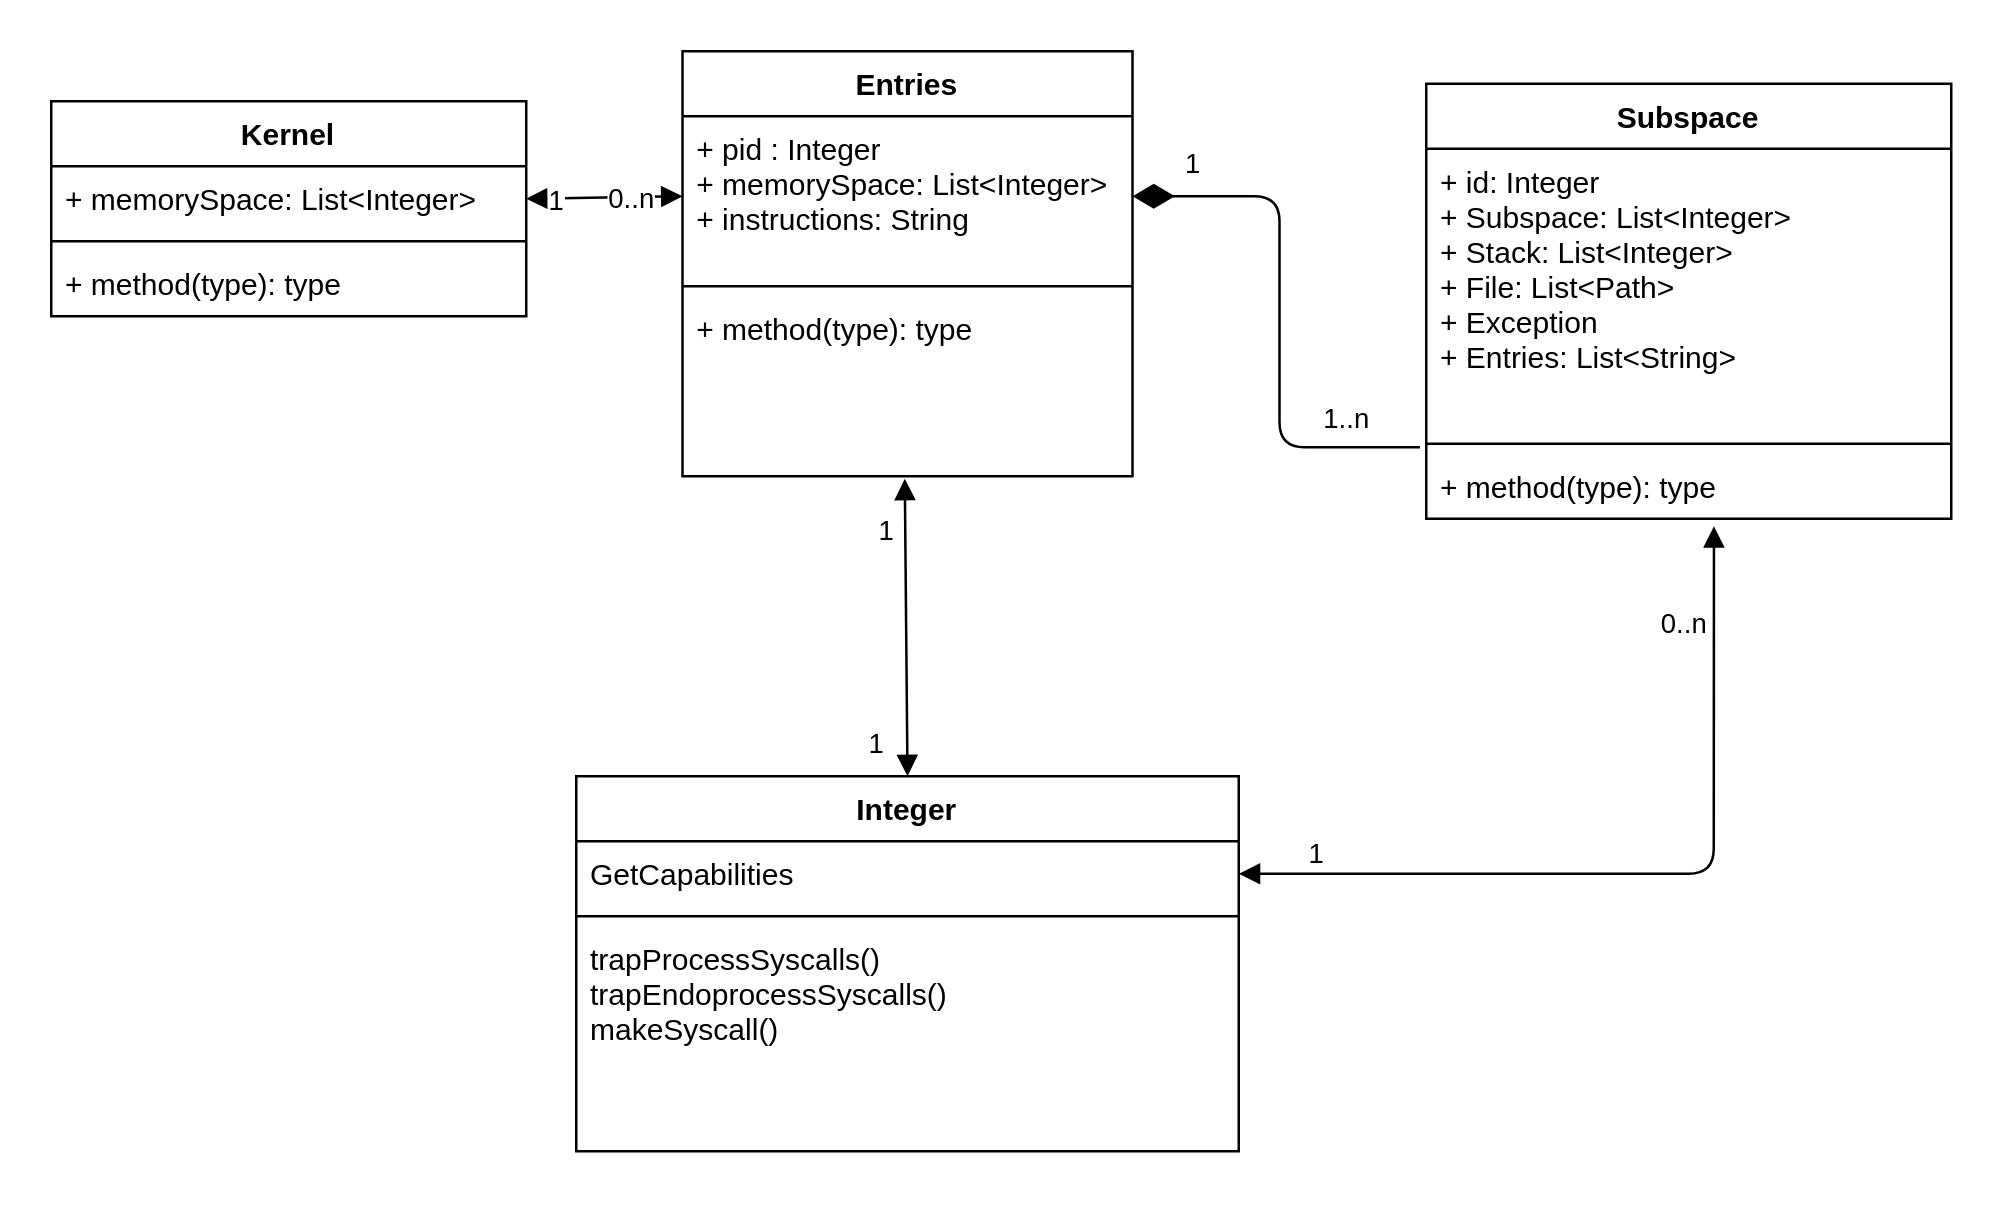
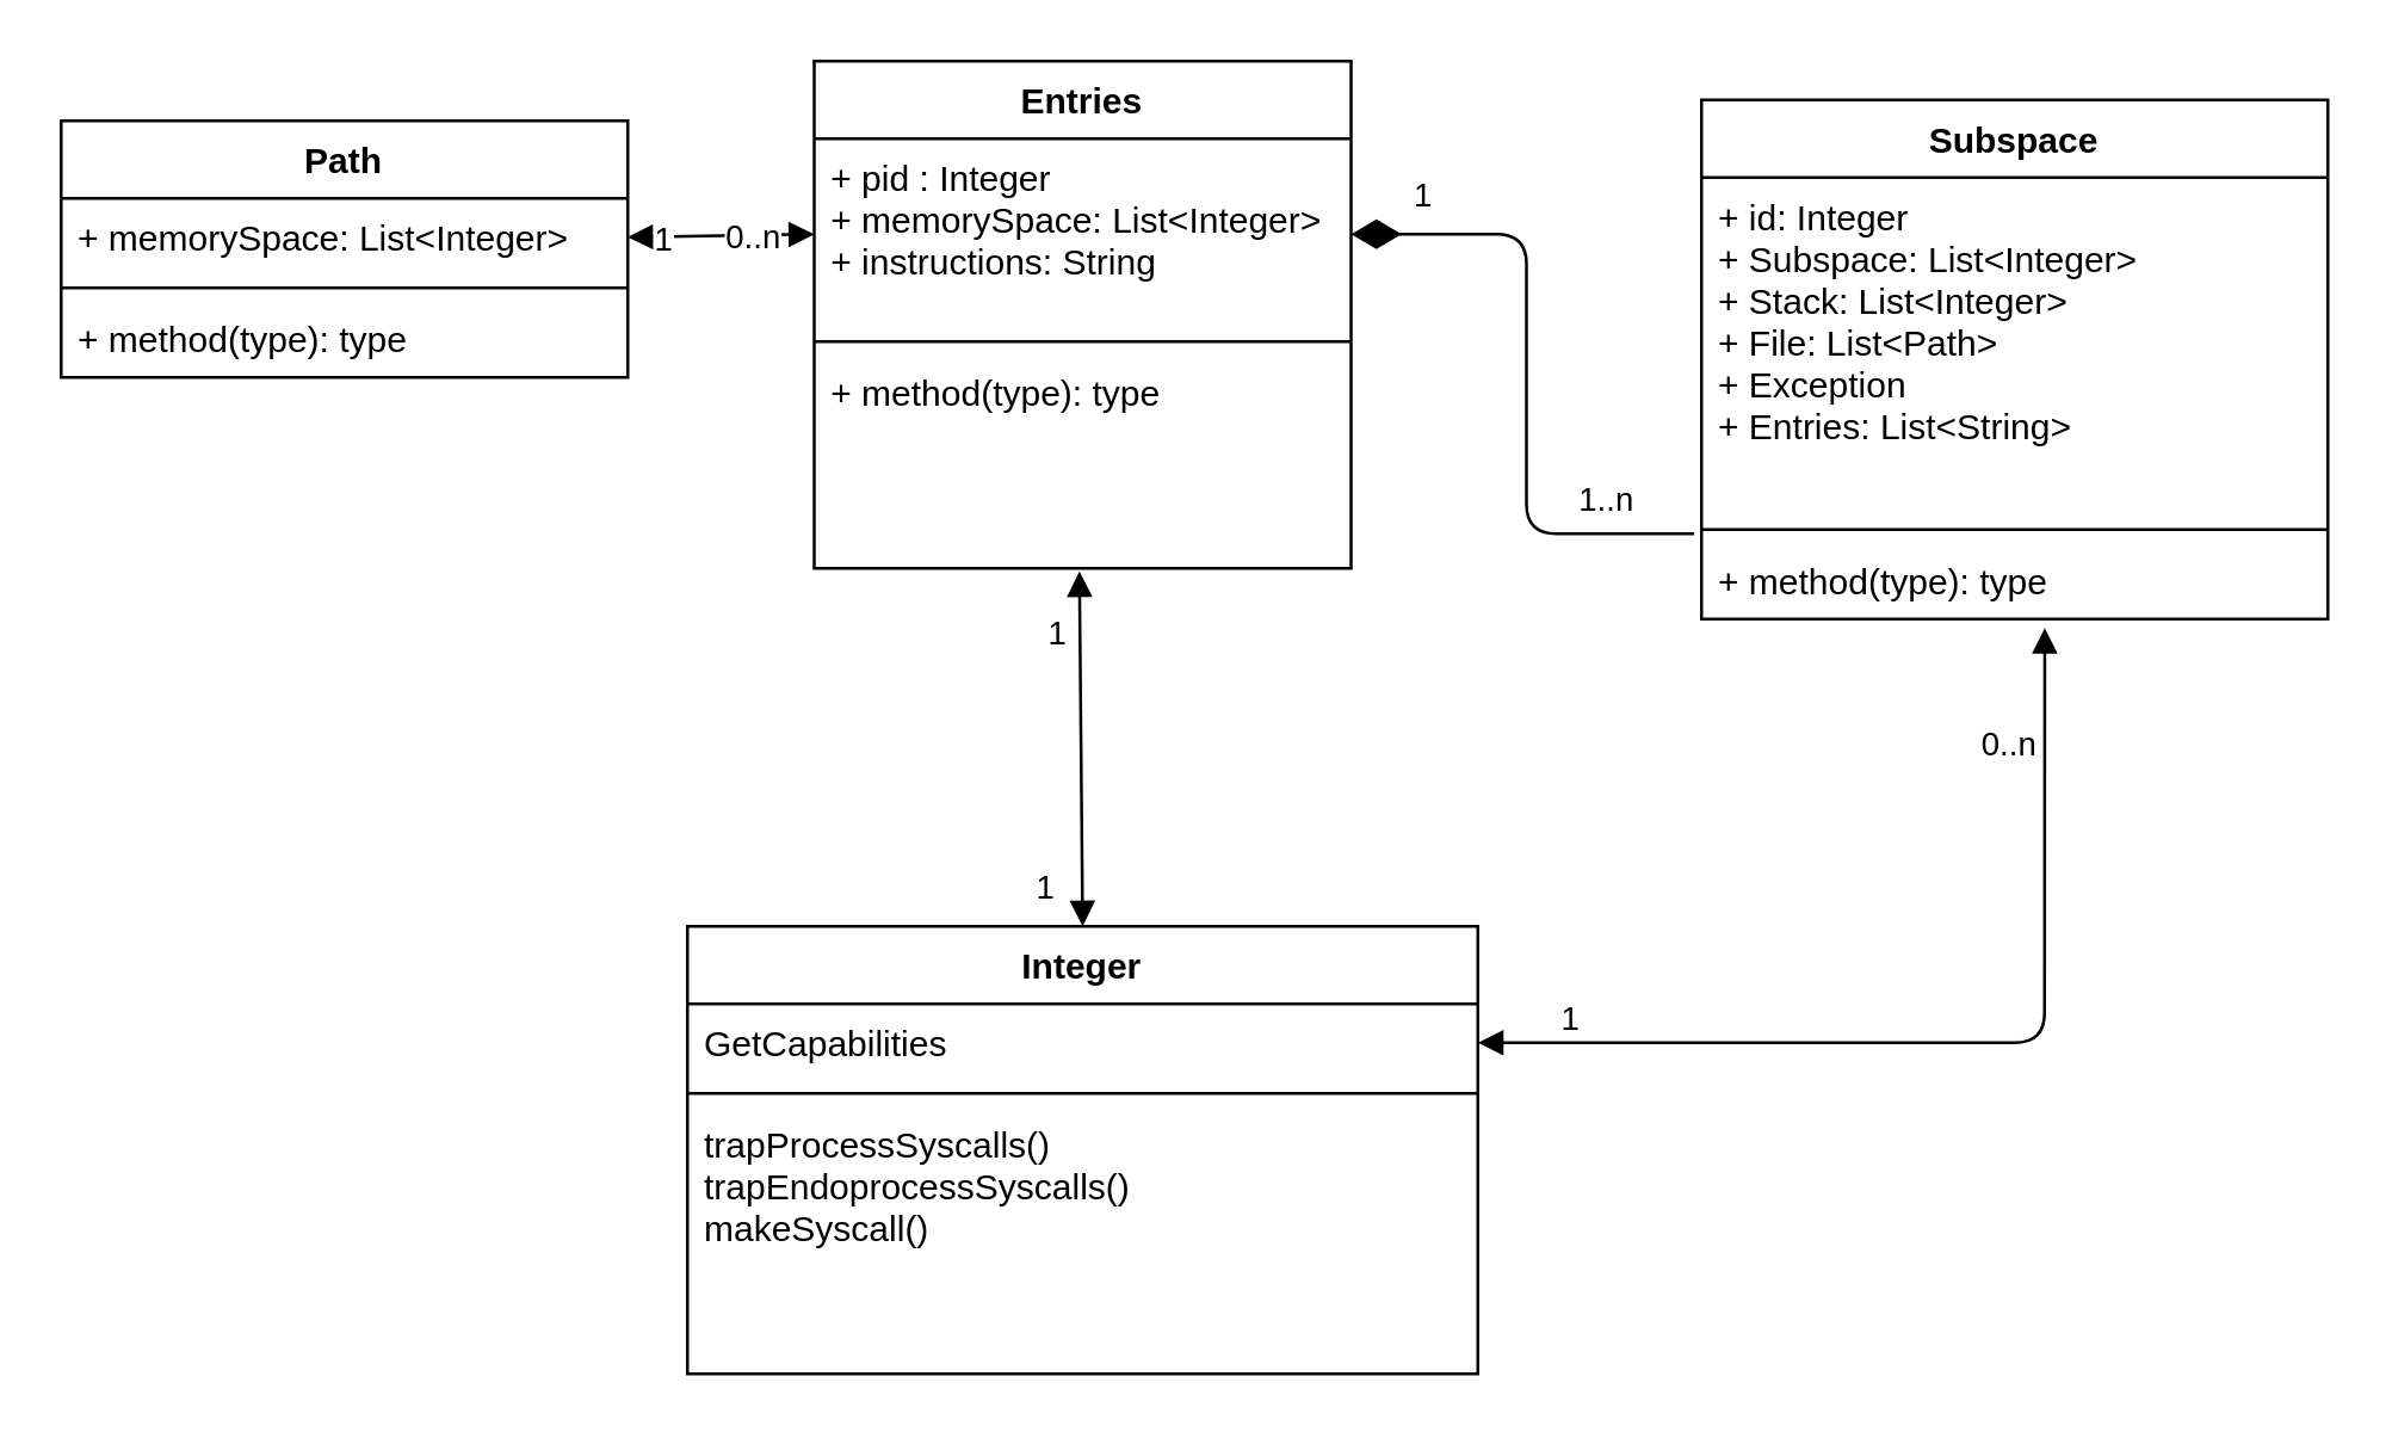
  <mxCell id="0" />
  <mxCell id="1" parent="0" />
  <mxCell id="2" value="Entries" style="swimlane;fontStyle=1;align=center;verticalAlign=top;childLayout=stackLayout;horizontal=1;startSize=26;horizontalStack=0;resizeParent=1;resizeParentMax=0;resizeLast=0;collapsible=1;marginBottom=0;" parent="1" vertex="1"><mxGeometry x="272.5" y="20" width="180" height="170" as="geometry" /></mxCell>
  <mxCell id="3" value="+ pid : Integer&#10;+ memorySpace: List&lt;Integer&gt;&#10;+ instructions: String&#10;&#10;" style="text;strokeColor=none;fillColor=none;align=left;verticalAlign=top;spacingLeft=4;spacingRight=4;overflow=hidden;rotatable=0;points=[[0,0.5],[1,0.5]];portConstraint=eastwest;" parent="2" vertex="1"><mxGeometry y="26" width="180" height="64" as="geometry" /></mxCell>
  <mxCell id="4" value="" style="line;strokeWidth=1;fillColor=none;align=left;verticalAlign=middle;spacingTop=-1;spacingLeft=3;spacingRight=3;rotatable=0;labelPosition=right;points=[];portConstraint=eastwest;" parent="2" vertex="1"><mxGeometry y="90" width="180" height="8" as="geometry" /></mxCell>
  <mxCell id="5" value="+ method(type): type" style="text;strokeColor=none;fillColor=none;align=left;verticalAlign=top;spacingLeft=4;spacingRight=4;overflow=hidden;rotatable=0;points=[[0,0.5],[1,0.5]];portConstraint=eastwest;" parent="2" vertex="1"><mxGeometry y="98" width="180" height="72" as="geometry" /></mxCell>
- <mxCell id="6" value="Kernel" style="swimlane;fontStyle=1;align=center;verticalAlign=top;childLayout=stackLayout;horizontal=1;startSize=26;horizontalStack=0;resizeParent=1;resizeParentMax=0;resizeLast=0;collapsible=1;marginBottom=0;" parent="1" vertex="1"><mxGeometry x="20" y="40" width="190" height="86" as="geometry" /></mxCell>
+ <mxCell id="6" value="Path" style="swimlane;fontStyle=1;align=center;verticalAlign=top;childLayout=stackLayout;horizontal=1;startSize=26;horizontalStack=0;resizeParent=1;resizeParentMax=0;resizeLast=0;collapsible=1;marginBottom=0;" parent="1" vertex="1"><mxGeometry x="20" y="40" width="190" height="86" as="geometry" /></mxCell>
  <mxCell id="7" value="+ memorySpace: List&lt;Integer&gt;" style="text;strokeColor=none;fillColor=none;align=left;verticalAlign=top;spacingLeft=4;spacingRight=4;overflow=hidden;rotatable=0;points=[[0,0.5],[1,0.5]];portConstraint=eastwest;" parent="6" vertex="1"><mxGeometry y="26" width="190" height="26" as="geometry" /></mxCell>
  <mxCell id="8" value="" style="line;strokeWidth=1;fillColor=none;align=left;verticalAlign=middle;spacingTop=-1;spacingLeft=3;spacingRight=3;rotatable=0;labelPosition=right;points=[];portConstraint=eastwest;" parent="6" vertex="1"><mxGeometry y="52" width="190" height="8" as="geometry" /></mxCell>
  <mxCell id="9" value="+ method(type): type" style="text;strokeColor=none;fillColor=none;align=left;verticalAlign=top;spacingLeft=4;spacingRight=4;overflow=hidden;rotatable=0;points=[[0,0.5],[1,0.5]];portConstraint=eastwest;" parent="6" vertex="1"><mxGeometry y="60" width="190" height="26" as="geometry" /></mxCell>
  <mxCell id="10" value="Subspace" style="swimlane;fontStyle=1;align=center;verticalAlign=top;childLayout=stackLayout;horizontal=1;startSize=26;horizontalStack=0;resizeParent=1;resizeParentMax=0;resizeLast=0;collapsible=1;marginBottom=0;" parent="1" vertex="1"><mxGeometry x="570" y="33" width="210" height="174" as="geometry" /></mxCell>
  <mxCell id="11" value="+ id: Integer&#10;+ Subspace: List&lt;Integer&gt;&#10;+ Stack: List&lt;Integer&gt;&#10;+ File: List&lt;Path&gt;&#10;+ Exception &#10;+ Entries: List&lt;String&gt;&#10;&#10;" style="text;strokeColor=none;fillColor=none;align=left;verticalAlign=top;spacingLeft=4;spacingRight=4;overflow=hidden;rotatable=0;points=[[0,0.5],[1,0.5]];portConstraint=eastwest;" parent="10" vertex="1"><mxGeometry y="26" width="210" height="114" as="geometry" /></mxCell>
  <mxCell id="12" value="" style="line;strokeWidth=1;fillColor=none;align=left;verticalAlign=middle;spacingTop=-1;spacingLeft=3;spacingRight=3;rotatable=0;labelPosition=right;points=[];portConstraint=eastwest;" parent="10" vertex="1"><mxGeometry y="140" width="210" height="8" as="geometry" /></mxCell>
  <mxCell id="13" value="+ method(type): type" style="text;strokeColor=none;fillColor=none;align=left;verticalAlign=top;spacingLeft=4;spacingRight=4;overflow=hidden;rotatable=0;points=[[0,0.5],[1,0.5]];portConstraint=eastwest;" parent="10" vertex="1"><mxGeometry y="148" width="210" height="26" as="geometry" /></mxCell>
  <mxCell id="14" value="" style="endArrow=block;startArrow=block;endFill=1;startFill=1;html=1;entryX=0;entryY=0.5;entryDx=0;entryDy=0;exitX=1;exitY=0.5;exitDx=0;exitDy=0;" parent="1" source="7" target="3" edge="1"><mxGeometry width="160" relative="1" as="geometry"><mxPoint x="180" y="80" as="sourcePoint" /><mxPoint x="320" y="80" as="targetPoint" /></mxGeometry></mxCell>
  <mxCell id="15" value="1" style="edgeLabel;html=1;align=center;verticalAlign=middle;resizable=0;points=[];" parent="14" vertex="1" connectable="0"><mxGeometry x="-0.656" y="-1" relative="1" as="geometry"><mxPoint as="offset" /></mxGeometry></mxCell>
  <mxCell id="16" value="0..n" style="edgeLabel;html=1;align=center;verticalAlign=middle;resizable=0;points=[];" parent="14" vertex="1" connectable="0"><mxGeometry x="0.771" relative="1" as="geometry"><mxPoint x="-13" as="offset" /></mxGeometry></mxCell>
  <mxCell id="17" value="1" style="endArrow=none;html=1;endSize=12;startArrow=diamondThin;startSize=14;startFill=1;edgeStyle=orthogonalEdgeStyle;align=left;verticalAlign=bottom;endFill=0;entryX=-0.012;entryY=-0.1;entryDx=0;entryDy=0;entryPerimeter=0;exitX=1;exitY=0.5;exitDx=0;exitDy=0;" parent="1" source="3" target="13" edge="1"><mxGeometry x="-0.819" y="4" relative="1" as="geometry"><mxPoint x="500" y="88" as="sourcePoint" /><mxPoint x="612.72" y="104.6" as="targetPoint" /><mxPoint as="offset" /></mxGeometry></mxCell>
  <mxCell id="18" value="1..n" style="edgeLabel;html=1;align=center;verticalAlign=middle;resizable=0;points=[];" parent="17" vertex="1" connectable="0"><mxGeometry x="0.816" y="3" relative="1" as="geometry"><mxPoint x="-10.4" y="-8.6" as="offset" /></mxGeometry></mxCell>
  <mxCell id="19" value="Integer" style="swimlane;fontStyle=1;align=center;verticalAlign=top;childLayout=stackLayout;horizontal=1;startSize=26;horizontalStack=0;resizeParent=1;resizeParentMax=0;resizeLast=0;collapsible=1;marginBottom=0;" vertex="1" parent="1"><mxGeometry x="230" y="310" width="265" height="150" as="geometry" /></mxCell>
  <mxCell id="20" value="GetCapabilities" style="text;strokeColor=none;fillColor=none;align=left;verticalAlign=top;spacingLeft=4;spacingRight=4;overflow=hidden;rotatable=0;points=[[0,0.5],[1,0.5]];portConstraint=eastwest;" vertex="1" parent="19"><mxGeometry y="26" width="265" height="26" as="geometry" /></mxCell>
  <mxCell id="21" value="" style="line;strokeWidth=1;fillColor=none;align=left;verticalAlign=middle;spacingTop=-1;spacingLeft=3;spacingRight=3;rotatable=0;labelPosition=right;points=[];portConstraint=eastwest;" vertex="1" parent="19"><mxGeometry y="52" width="265" height="8" as="geometry" /></mxCell>
  <mxCell id="22" value="trapProcessSyscalls()&#10;trapEndoprocessSyscalls()&#10;makeSyscall()&#10;" style="text;strokeColor=none;fillColor=none;align=left;verticalAlign=top;spacingLeft=4;spacingRight=4;overflow=hidden;rotatable=0;points=[[0,0.5],[1,0.5]];portConstraint=eastwest;" vertex="1" parent="19"><mxGeometry y="60" width="265" height="90" as="geometry" /></mxCell>
  <mxCell id="23" value="" style="endArrow=block;startArrow=block;endFill=1;startFill=1;html=1;entryX=0.5;entryY=0;entryDx=0;entryDy=0;exitX=0.494;exitY=1.014;exitDx=0;exitDy=0;exitPerimeter=0;" edge="1" parent="1" source="5" target="19"><mxGeometry width="160" relative="1" as="geometry"><mxPoint x="220" y="89" as="sourcePoint" /><mxPoint x="320" y="88" as="targetPoint" /></mxGeometry></mxCell>
  <mxCell id="24" value="1" style="edgeLabel;html=1;align=center;verticalAlign=middle;resizable=0;points=[];" vertex="1" connectable="0" parent="23"><mxGeometry x="-0.656" y="-1" relative="1" as="geometry"><mxPoint x="-7" as="offset" /></mxGeometry></mxCell>
  <mxCell id="25" value="1" style="edgeLabel;html=1;align=center;verticalAlign=middle;resizable=0;points=[];" vertex="1" connectable="0" parent="23"><mxGeometry x="0.771" relative="1" as="geometry"><mxPoint x="-13" as="offset" /></mxGeometry></mxCell>
  <mxCell id="26" value="" style="endArrow=block;startArrow=block;endFill=1;startFill=1;html=1;entryX=0.548;entryY=1.115;entryDx=0;entryDy=0;exitX=1;exitY=0.5;exitDx=0;exitDy=0;entryPerimeter=0;" edge="1" parent="1" source="20" target="13"><mxGeometry width="160" relative="1" as="geometry"><mxPoint x="220" y="89" as="sourcePoint" /><mxPoint x="320" y="88" as="targetPoint" /><Array as="points"><mxPoint x="685" y="349" /></Array></mxGeometry></mxCell>
  <mxCell id="27" value="1" style="edgeLabel;html=1;align=center;verticalAlign=middle;resizable=0;points=[];" vertex="1" connectable="0" parent="26"><mxGeometry x="-0.656" y="-1" relative="1" as="geometry"><mxPoint x="-27" y="-10" as="offset" /></mxGeometry></mxCell>
  <mxCell id="28" value="0..n" style="edgeLabel;html=1;align=center;verticalAlign=middle;resizable=0;points=[];" vertex="1" connectable="0" parent="26"><mxGeometry x="0.771" relative="1" as="geometry"><mxPoint x="-13" as="offset" /></mxGeometry></mxCell>
